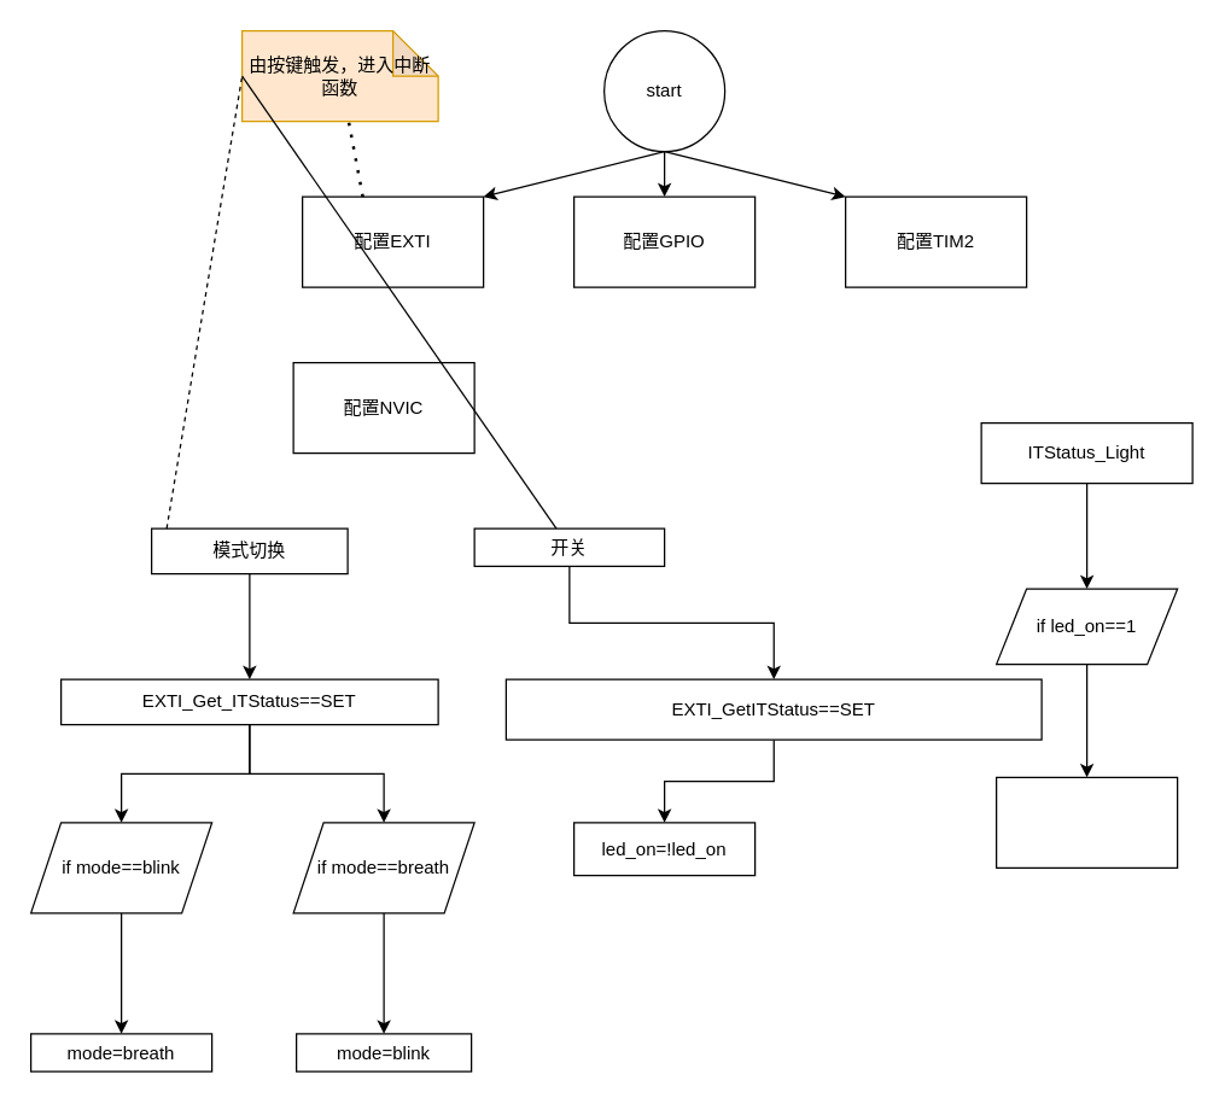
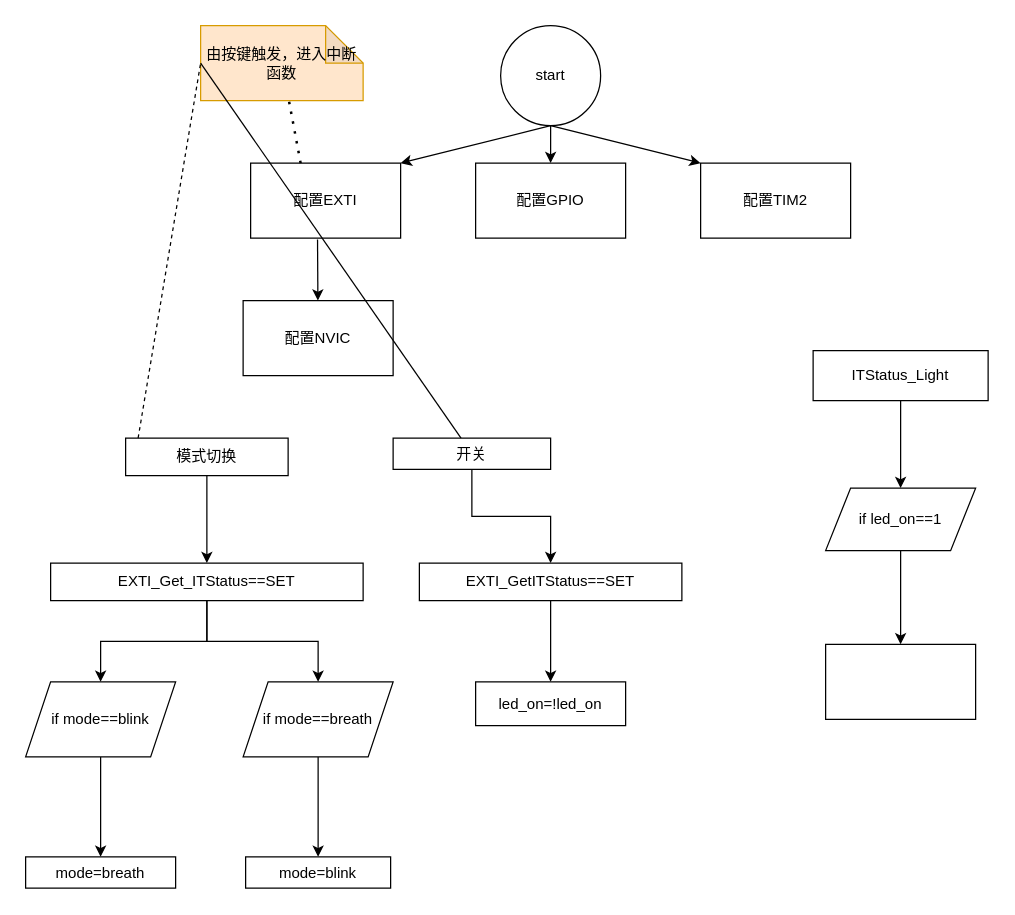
  <mxCell id="0" />
  <mxCell id="1" parent="0" />
  <mxCell id="2" value="start" style="ellipse;whiteSpace=wrap;html=1;aspect=fixed;" vertex="1" parent="1"><mxGeometry x="400" y="20" width="80" height="80" as="geometry" /></mxCell>
  <mxCell id="3" value="" style="endArrow=classic;html=1;rounded=0;exitX=0.5;exitY=1;exitDx=0;exitDy=0;entryX=0.5;entryY=0;entryDx=0;entryDy=0;" edge="1" parent="1" source="2" target="4"><mxGeometry width="50" height="50" relative="1" as="geometry"><mxPoint x="430" y="160" as="sourcePoint" /><mxPoint x="440" y="140" as="targetPoint" /><Array as="points"><mxPoint x="440" y="120" /></Array></mxGeometry></mxCell>
  <mxCell id="4" value="配置GPIO" style="rounded=0;whiteSpace=wrap;html=1;" vertex="1" parent="1"><mxGeometry x="380" y="130" width="120" height="60" as="geometry" /></mxCell>
  <mxCell id="5" value="" style="endArrow=classic;html=1;rounded=0;exitX=0.5;exitY=1;exitDx=0;exitDy=0;" edge="1" parent="1" source="2"><mxGeometry width="50" height="50" relative="1" as="geometry"><mxPoint x="469" y="120" as="sourcePoint" /><mxPoint x="560" y="130" as="targetPoint" /></mxGeometry></mxCell>
  <mxCell id="6" value="配置TIM2" style="rounded=0;whiteSpace=wrap;html=1;" vertex="1" parent="1"><mxGeometry x="560" y="130" width="120" height="60" as="geometry" /></mxCell>
  <mxCell id="7" value="" style="endArrow=classic;html=1;rounded=0;" edge="1" parent="1"><mxGeometry width="50" height="50" relative="1" as="geometry"><mxPoint x="440" y="100" as="sourcePoint" /><mxPoint x="320" y="130" as="targetPoint" /></mxGeometry></mxCell>
  <mxCell id="8" value="配置EXTI" style="rounded=0;whiteSpace=wrap;html=1;" vertex="1" parent="1"><mxGeometry x="200" y="130" width="120" height="60" as="geometry" /></mxCell>
+ <mxCell id="9" value="" style="endArrow=classic;html=1;rounded=0;exitX=0.446;exitY=1.017;exitDx=0;exitDy=0;exitPerimeter=0;" edge="1" parent="1" source="8" target="10"><mxGeometry width="50" height="50" relative="1" as="geometry"><mxPoint x="470" y="370" as="sourcePoint" /><mxPoint x="254" y="250" as="targetPoint" /></mxGeometry></mxCell>
  <mxCell id="10" value="配置NVIC" style="rounded=0;whiteSpace=wrap;html=1;" vertex="1" parent="1"><mxGeometry x="194" y="240" width="120" height="60" as="geometry" /></mxCell>
  <mxCell id="11" value="" style="endArrow=none;dashed=1;html=1;dashPattern=1 3;strokeWidth=2;rounded=0;" edge="1" parent="1" target="12"><mxGeometry width="50" height="50" relative="1" as="geometry"><mxPoint x="240" y="130" as="sourcePoint" /><mxPoint x="220" y="90" as="targetPoint" /></mxGeometry></mxCell>
  <mxCell id="12" value="由按键触发，进入中断函数" style="shape=note;whiteSpace=wrap;html=1;backgroundOutline=1;darkOpacity=0.05;fillColor=#ffe6cc;strokeColor=#d79b00;" vertex="1" parent="1"><mxGeometry x="160" y="20" width="130" height="60" as="geometry" /></mxCell>
  <mxCell id="13" value="模式切换" style="rounded=0;whiteSpace=wrap;html=1;" vertex="1" parent="1"><mxGeometry x="100" y="350" width="130" height="30" as="geometry" /></mxCell>
  <mxCell id="14" value="" style="endArrow=none;dashed=1;html=1;rounded=0;entryX=0;entryY=0.5;entryDx=0;entryDy=0;entryPerimeter=0;" edge="1" parent="1" target="12"><mxGeometry width="50" height="50" relative="1" as="geometry"><mxPoint x="110" y="350" as="sourcePoint" /><mxPoint x="160" y="300" as="targetPoint" /></mxGeometry></mxCell>
  <mxCell id="15" value="" style="endArrow=classic;html=1;rounded=0;exitX=0.5;exitY=1;exitDx=0;exitDy=0;" edge="1" parent="1" source="13"><mxGeometry width="50" height="50" relative="1" as="geometry"><mxPoint x="160" y="460" as="sourcePoint" /><mxPoint x="165" y="450" as="targetPoint" /></mxGeometry></mxCell>
  <mxCell id="16" value="" style="edgeStyle=orthogonalEdgeStyle;rounded=0;orthogonalLoop=1;jettySize=auto;html=1;fontFamily=Helvetica;fontSize=12;fontColor=default;" edge="1" parent="1" source="18" target="20"><mxGeometry relative="1" as="geometry" /></mxCell>
  <mxCell id="17" value="" style="edgeStyle=orthogonalEdgeStyle;rounded=0;orthogonalLoop=1;jettySize=auto;html=1;fontFamily=Helvetica;fontSize=12;fontColor=default;" edge="1" parent="1" source="18" target="23"><mxGeometry relative="1" as="geometry" /></mxCell>
  <mxCell id="18" value="EXTI_Get_ITStatus==SET" style="rounded=0;whiteSpace=wrap;html=1;" vertex="1" parent="1"><mxGeometry x="40" y="450" width="250" height="30" as="geometry" /></mxCell>
  <mxCell id="19" value="" style="edgeStyle=orthogonalEdgeStyle;rounded=0;orthogonalLoop=1;jettySize=auto;html=1;fontFamily=Helvetica;fontSize=12;fontColor=default;" edge="1" parent="1" source="20" target="21"><mxGeometry relative="1" as="geometry" /></mxCell>
  <mxCell id="20" value="if mode==blink" style="shape=parallelogram;perimeter=parallelogramPerimeter;whiteSpace=wrap;html=1;fixedSize=1;rounded=0;" vertex="1" parent="1"><mxGeometry x="20" y="545" width="120" height="60" as="geometry" /></mxCell>
  <mxCell id="21" value="mode=breath" style="whiteSpace=wrap;html=1;rounded=0;" vertex="1" parent="1"><mxGeometry x="20" y="685" width="120" height="25" as="geometry" /></mxCell>
  <mxCell id="22" value="" style="edgeStyle=orthogonalEdgeStyle;rounded=0;orthogonalLoop=1;jettySize=auto;html=1;fontFamily=Helvetica;fontSize=12;fontColor=default;" edge="1" parent="1" source="23" target="24"><mxGeometry relative="1" as="geometry" /></mxCell>
  <mxCell id="23" value="if mode==breath" style="shape=parallelogram;perimeter=parallelogramPerimeter;whiteSpace=wrap;html=1;fixedSize=1;rounded=0;" vertex="1" parent="1"><mxGeometry x="194" y="545" width="120" height="60" as="geometry" /></mxCell>
  <mxCell id="24" value="mode=blink" style="whiteSpace=wrap;html=1;rounded=0;" vertex="1" parent="1"><mxGeometry x="196" y="685" width="116" height="25" as="geometry" /></mxCell>
  <mxCell id="25" value="" style="endArrow=none;dashed=0;html=1;rounded=0;fontFamily=Helvetica;fontSize=12;fontColor=default;exitX=0;exitY=0.5;exitDx=0;exitDy=0;exitPerimeter=0;" edge="1" parent="1" source="12" target="27"><mxGeometry width="50" height="50" relative="1" as="geometry"><mxPoint x="400" y="400" as="sourcePoint" /><mxPoint x="340" y="350" as="targetPoint" /></mxGeometry></mxCell>
  <mxCell id="26" value="" style="edgeStyle=orthogonalEdgeStyle;rounded=0;orthogonalLoop=1;jettySize=auto;html=1;fontFamily=Helvetica;fontSize=12;fontColor=default;" edge="1" parent="1" source="27" target="29"><mxGeometry relative="1" as="geometry" /></mxCell>
  <mxCell id="27" value="开关" style="rounded=0;whiteSpace=wrap;html=1;strokeColor=default;align=center;verticalAlign=middle;fontFamily=Helvetica;fontSize=12;fontColor=default;fillColor=default;" vertex="1" parent="1"><mxGeometry x="314" y="350" width="126" height="25" as="geometry" /></mxCell>
  <mxCell id="28" value="" style="edgeStyle=orthogonalEdgeStyle;rounded=0;orthogonalLoop=1;jettySize=auto;html=1;fontFamily=Helvetica;fontSize=12;fontColor=default;" edge="1" parent="1" source="29" target="30"><mxGeometry relative="1" as="geometry" /></mxCell>
- <mxCell id="29" value="EXTI_GetITStatus==SET" style="whiteSpace=wrap;html=1;rounded=0;" vertex="1" parent="1"><mxGeometry x="335" y="450" width="355" height="40" as="geometry" /></mxCell>
+ <mxCell id="29" value="EXTI_GetITStatus==SET" style="whiteSpace=wrap;html=1;rounded=0;" vertex="1" parent="1"><mxGeometry x="335" y="450" width="210" height="30" as="geometry" /></mxCell>
  <mxCell id="30" value="led_on=!led_on" style="rounded=0;whiteSpace=wrap;html=1;" vertex="1" parent="1"><mxGeometry x="380" y="545" width="120" height="35" as="geometry" /></mxCell>
  <mxCell id="31" value="" style="edgeStyle=orthogonalEdgeStyle;rounded=0;orthogonalLoop=1;jettySize=auto;html=1;fontFamily=Helvetica;fontSize=12;fontColor=default;" edge="1" parent="1" source="32" target="34"><mxGeometry relative="1" as="geometry" /></mxCell>
  <mxCell id="32" value="ITStatus_Light" style="rounded=0;whiteSpace=wrap;html=1;strokeColor=default;align=center;verticalAlign=middle;fontFamily=Helvetica;fontSize=12;fontColor=default;fillColor=default;" vertex="1" parent="1"><mxGeometry x="650" y="280" width="140" height="40" as="geometry" /></mxCell>
  <mxCell id="33" value="" style="edgeStyle=orthogonalEdgeStyle;rounded=0;orthogonalLoop=1;jettySize=auto;html=1;fontFamily=Helvetica;fontSize=12;fontColor=default;" edge="1" parent="1" source="34" target="35"><mxGeometry relative="1" as="geometry" /></mxCell>
  <mxCell id="34" value="if led_on==1" style="shape=parallelogram;perimeter=parallelogramPerimeter;whiteSpace=wrap;html=1;fixedSize=1;rounded=0;" vertex="1" parent="1"><mxGeometry x="660" y="390" width="120" height="50" as="geometry" /></mxCell>
  <mxCell id="35" value="" style="rounded=0;whiteSpace=wrap;html=1;" vertex="1" parent="1"><mxGeometry x="660" y="515" width="120" height="60" as="geometry" /></mxCell>
